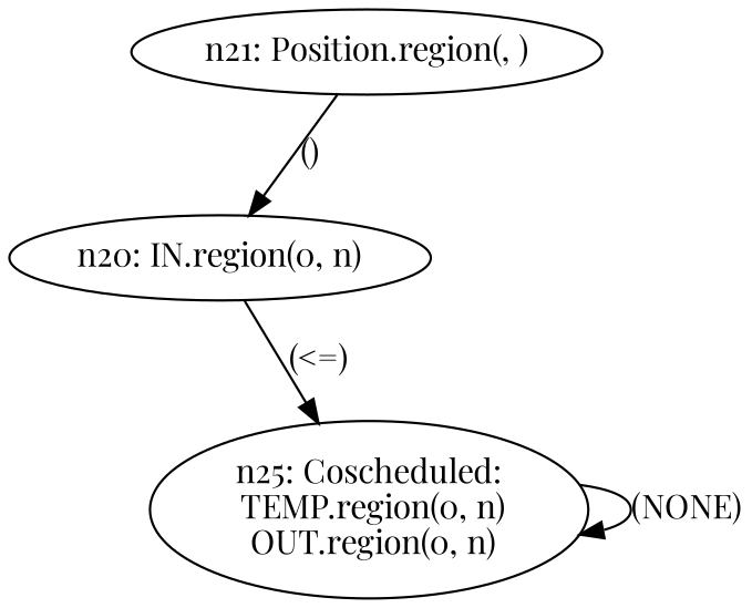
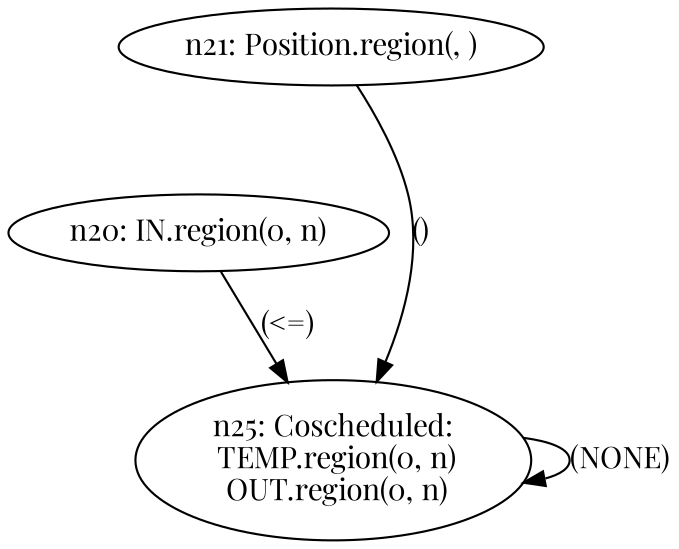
  digraph {
    fontname="Playfair Display"
    node [fontname="Playfair Display"]
    edge [fontname="Playfair Display"]
    n1 [label="n20: IN.region(0, n)"]
    n2 [label="n25: Coscheduled:\n TEMP.region(0, n)\n OUT.region(0, n)"]
    n3 [label="n21: Position.region(, )"]
    n1 -> n2 [label="(<=)"]
    n2 -> n2 [label="(NONE)"]
-   n3 -> n1 [label="()"]
+   n3 -> n2 [label="()"]
  }
